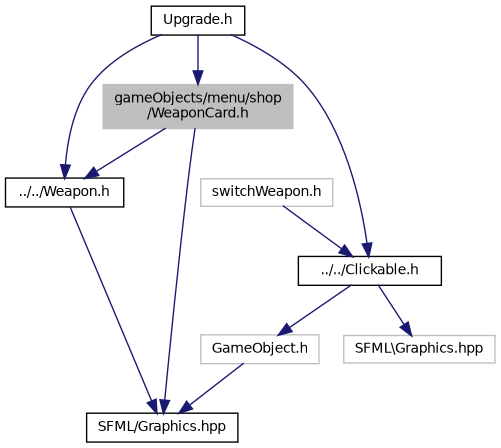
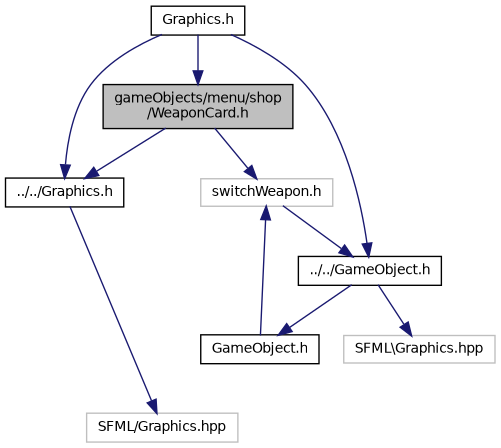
  digraph {
    node [color=black fillcolor=white fontname=Helvetica fontsize=10 shape=record style=filled]
    edge [color=midnightblue fontname=Helvetica fontsize=10 labelfontname=Helvetica labelfontsize=10 style=solid]
-   n1 [color=grey75 fillcolor=grey75 fontcolor=black height=0.2 label="gameObjects/menu/shop\l/WeaponCard.h" width=0.4]
-   n2 [height=0.2 label="../../Weapon.h" width=0.4]
+   n1 [fillcolor=grey75 fontcolor=black height=0.2 label="gameObjects/menu/shop\l/WeaponCard.h" width=0.4]
+   n2 [height=0.2 label="../../Graphics.h" width=0.4]
    n3 [color=grey75 height=0.2 label="switchWeapon.h" width=0.4]
-   n4 [height=0.2 label="SFML/Graphics.hpp" width=0.4]
-   n5 [height=0.2 label="Upgrade.h" width=0.4]
-   n6 [height=0.2 label="../../Clickable.h" width=0.4]
-   n7 [color=grey75 height=0.2 label="GameObject.h" width=0.4]
+   n4 [color=grey75 height=0.2 label="SFML/Graphics.hpp" width=0.4]
+   n5 [height=0.2 label="Graphics.h" width=0.4]
+   n6 [height=0.2 label="../../GameObject.h" width=0.4]
+   n7 [height=0.2 label="GameObject.h" width=0.4]
    n8 [color=grey75 height=0.2 label="SFML\\Graphics.hpp" width=0.4]
    n1 -> n2
-   n1 -> n4
+   n1 -> n3
    n2 -> n4
    n3 -> n6
    n5 -> n1
    n5 -> n2
    n5 -> n6
    n6 -> n7
    n6 -> n8
-   n7 -> n4
+   n7 -> n3
  }
